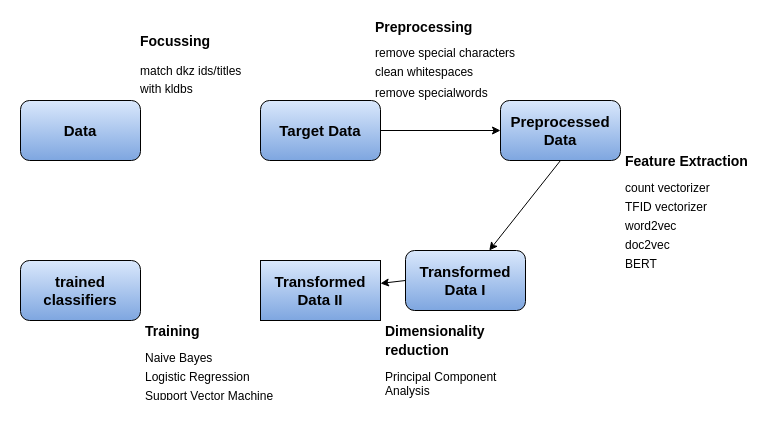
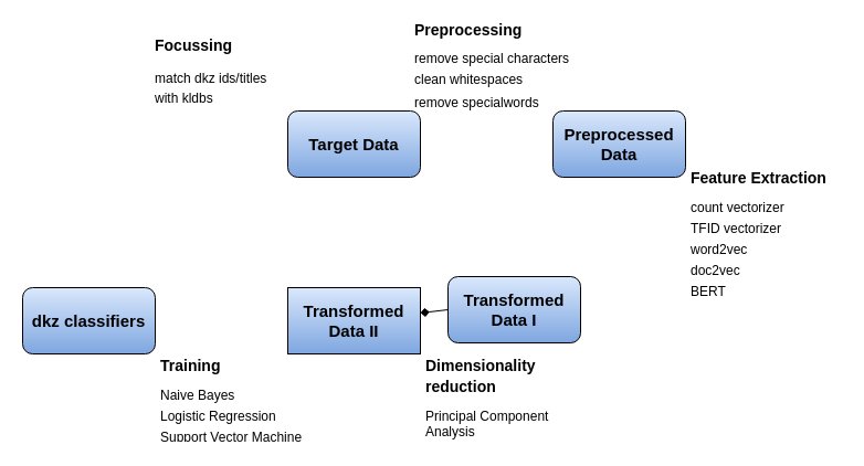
  <mxCell id="0" />
  <mxCell id="1" parent="0" />
- <mxCell id="2" value="&lt;span style=&quot;background-color: transparent&quot;&gt;&lt;font style=&quot;font-size: 15px&quot;&gt;&lt;span style=&quot;font-size: 15px&quot;&gt;Data&lt;/span&gt;&lt;/font&gt;&lt;/span&gt;" style="rounded=1;whiteSpace=wrap;html=1;fontSize=15;fontStyle=1;align=center;fillColor=#dae8fc;strokeColor=default;gradientColor=#7ea6e0;" vertex="1" parent="1"><mxGeometry x="20" y="100" width="120" height="60" as="geometry" /></mxCell>
  <mxCell id="3" value="&lt;font style=&quot;font-size: 15px;&quot;&gt;&lt;span style=&quot;font-size: 15px;&quot;&gt;Target Data&lt;/span&gt;&lt;/font&gt;" style="rounded=1;whiteSpace=wrap;html=1;fontSize=15;fontStyle=1;align=center;fillColor=#dae8fc;strokeColor=#000000;gradientColor=#7ea6e0;" vertex="1" parent="1"><mxGeometry x="260" y="100" width="120" height="60" as="geometry" /></mxCell>
  <mxCell id="4" value="Preprocessed Data" style="rounded=1;whiteSpace=wrap;html=1;fontSize=15;fontStyle=1;align=center;fillColor=#dae8fc;strokeColor=#000000;gradientColor=#7ea6e0;" vertex="1" parent="1"><mxGeometry x="500" y="100" width="120" height="60" as="geometry" /></mxCell>
  <mxCell id="5" value="&lt;div style=&quot;font-size: 15px&quot;&gt;Transformed Data I&lt;br&gt;&lt;/div&gt;" style="rounded=1;whiteSpace=wrap;html=1;fontSize=15;fontStyle=1;align=center;fillColor=#dae8fc;strokeColor=#000000;gradientColor=#7ea6e0;" vertex="1" parent="1"><mxGeometry x="405" y="250" width="120" height="60" as="geometry" /></mxCell>
- <mxCell id="6" value="trained classifiers " style="rounded=1;whiteSpace=wrap;html=1;fontSize=15;fontStyle=1;align=center;fillColor=#dae8fc;strokeColor=#000000;gradientColor=#7ea6e0;" vertex="1" parent="1"><mxGeometry x="20" y="260" width="120" height="60" as="geometry" /></mxCell>
+ <mxCell id="6" value="dkz classifiers " style="rounded=1;whiteSpace=wrap;html=1;fontSize=15;fontStyle=1;align=center;fillColor=#dae8fc;strokeColor=#000000;gradientColor=#7ea6e0;" vertex="1" parent="1"><mxGeometry x="20" y="260" width="120" height="60" as="geometry" /></mxCell>
  <mxCell id="7" value="&lt;div style=&quot;font-size: 15px&quot;&gt;Transformed Data II&lt;br&gt;&lt;/div&gt;" style="whiteSpace=wrap;html=1;fontSize=15;fontStyle=1;align=center;fillColor=#dae8fc;strokeColor=#000000;gradientColor=#7ea6e0;rounded=0;" vertex="1" parent="1"><mxGeometry x="260" y="260" width="120" height="60" as="geometry" /></mxCell>
- <mxCell id="8" value="" style="endArrow=classic;html=1;rounded=0;fontSize=15;exitX=1;exitY=0.5;exitDx=0;exitDy=0;entryX=0;entryY=0.5;entryDx=0;entryDy=0;" edge="1" parent="1" source="3" target="4"><mxGeometry width="50" height="50" relative="1" as="geometry"><mxPoint x="400" y="130" as="sourcePoint" /><mxPoint x="440" y="130" as="targetPoint" /></mxGeometry></mxCell>
- <mxCell id="9" value="" style="endArrow=classic;html=1;rounded=0;fontSize=15;exitX=0.5;exitY=1;exitDx=0;exitDy=0;" edge="1" parent="1" source="4" target="5"><mxGeometry width="50" height="50" relative="1" as="geometry"><mxPoint x="420" y="390" as="sourcePoint" /><mxPoint x="470" y="340" as="targetPoint" /></mxGeometry></mxCell>
- <mxCell id="10" value="" style="endArrow=classic;html=1;rounded=0;fontSize=15;exitX=0;exitY=0.5;exitDx=0;exitDy=0;" edge="1" parent="1" source="5" target="7"><mxGeometry width="50" height="50" relative="1" as="geometry"><mxPoint x="420" y="390" as="sourcePoint" /><mxPoint x="470" y="340" as="targetPoint" /></mxGeometry></mxCell>
+ <mxCell id="10" value="" style="endArrow=diamond;html=1;rounded=0;fontSize=15;exitX=0;exitY=0.5;exitDx=0;exitDy=0;" edge="1" parent="1" source="5" target="7"><mxGeometry width="50" height="50" relative="1" as="geometry"><mxPoint x="420" y="390" as="sourcePoint" /><mxPoint x="470" y="340" as="targetPoint" /></mxGeometry></mxCell>
  <mxCell id="11" value="&lt;h1 style=&quot;font-size: 16px&quot;&gt;&lt;font style=&quot;font-size: 14px&quot;&gt;Focussing&lt;/font&gt;&lt;/h1&gt;&lt;div&gt;&lt;font style=&quot;font-size: 12px&quot;&gt;match dkz ids/titles with kldbs&lt;/font&gt;&lt;br&gt;&lt;/div&gt;" style="text;html=1;spacing=5;spacingTop=-20;whiteSpace=wrap;overflow=hidden;rounded=1;fontSize=15;strokeColor=none;rotation=0;dashed=1;" vertex="1" parent="1"><mxGeometry x="135" y="30" width="130" height="70" as="geometry" /></mxCell>
  <mxCell id="12" value="&lt;h1 style=&quot;font-size: 14px&quot;&gt;Preprocessing &lt;br&gt;&lt;/h1&gt;&lt;div style=&quot;font-size: 12px&quot;&gt;&lt;font style=&quot;font-size: 12px&quot;&gt;r&lt;font style=&quot;font-size: 12px&quot;&gt;emove special characters&lt;/font&gt;&lt;/font&gt;&lt;/div&gt;&lt;div style=&quot;font-size: 4px&quot;&gt;&lt;font style=&quot;font-size: 4px&quot;&gt;&lt;br&gt;&lt;/font&gt;&lt;/div&gt;&lt;div style=&quot;font-size: 12px&quot;&gt;&lt;font style=&quot;font-size: 12px&quot;&gt;&lt;font style=&quot;font-size: 12px&quot;&gt;clean&lt;/font&gt; &lt;font style=&quot;font-size: 12px&quot;&gt;whitespaces&lt;/font&gt;&lt;/font&gt;&lt;/div&gt;&lt;div style=&quot;font-size: 4px&quot;&gt;&lt;font style=&quot;font-size: 4px&quot;&gt;&lt;br&gt;&lt;/font&gt;&lt;/div&gt;&lt;div style=&quot;font-size: 12px&quot;&gt;&lt;font style=&quot;font-size: 12px&quot;&gt;remove specialwords&lt;/font&gt;&lt;font style=&quot;font-size: 14px&quot;&gt;&lt;br&gt;&lt;/font&gt;&lt;/div&gt;" style="text;html=1;strokeColor=none;fillColor=none;spacing=5;spacingTop=-20;whiteSpace=wrap;overflow=hidden;rounded=0;fontSize=15;rotation=0;dashed=1;" vertex="1" parent="1"><mxGeometry x="370" y="20" width="150" height="90" as="geometry" /></mxCell>
  <mxCell id="13" value="&lt;h1 style=&quot;font-size: 16px&quot;&gt;&lt;font style=&quot;font-size: 14px&quot;&gt;Feature Extraction&lt;/font&gt;&lt;br&gt;&lt;/h1&gt;&lt;div style=&quot;font-size: 12px&quot;&gt;&lt;font style=&quot;font-size: 12px&quot;&gt;count vectorizer&lt;/font&gt;&lt;/div&gt;&lt;div style=&quot;font-size: 4px&quot;&gt;&lt;font style=&quot;font-size: 4px&quot;&gt;&lt;br&gt;&lt;/font&gt;&lt;/div&gt;&lt;div style=&quot;font-size: 12px&quot;&gt;&lt;font style=&quot;font-size: 12px&quot;&gt;TFID vectorizer&lt;/font&gt;&lt;/div&gt;&lt;div style=&quot;font-size: 4px&quot;&gt;&lt;font style=&quot;font-size: 4px&quot;&gt;&lt;br&gt;&lt;/font&gt;&lt;/div&gt;&lt;div style=&quot;font-size: 12px&quot;&gt;&lt;font style=&quot;font-size: 12px&quot;&gt;word2vec &lt;br&gt;&lt;/font&gt;&lt;/div&gt;&lt;div style=&quot;font-size: 4px&quot;&gt;&lt;font style=&quot;font-size: 4px&quot;&gt;&lt;br&gt;&lt;/font&gt;&lt;/div&gt;&lt;div style=&quot;font-size: 12px&quot;&gt;&lt;font style=&quot;font-size: 12px&quot;&gt;doc2vec&lt;/font&gt;&lt;/div&gt;&lt;div style=&quot;font-size: 4px&quot;&gt;&lt;font style=&quot;font-size: 4px&quot;&gt;&lt;br&gt;&lt;/font&gt;&lt;/div&gt;&lt;div style=&quot;font-size: 12px&quot;&gt;&lt;font style=&quot;font-size: 12px&quot;&gt;BERT &lt;/font&gt;&lt;br&gt;&lt;/div&gt;" style="text;html=1;strokeColor=none;fillColor=none;spacing=5;spacingTop=-20;whiteSpace=wrap;overflow=hidden;rounded=0;fontSize=15;" vertex="1" parent="1"><mxGeometry x="620" y="150" width="140" height="130" as="geometry" /></mxCell>
  <mxCell id="14" value="&lt;h1 style=&quot;font-size: 16px&quot;&gt;&lt;font style=&quot;font-size: 14px&quot;&gt;Dimensionality&amp;nbsp; reduction &lt;/font&gt;&lt;br&gt;&lt;/h1&gt;&lt;div style=&quot;font-size: 12px&quot;&gt;Principal Component Analysis&lt;br&gt;&lt;/div&gt;&lt;div&gt;&lt;br&gt;&lt;/div&gt;&lt;div&gt;&lt;br&gt;&lt;/div&gt;&lt;div&gt;&lt;br&gt;&lt;/div&gt;&lt;div&gt;&lt;br&gt;&lt;/div&gt;&lt;div&gt;&lt;br&gt;&lt;/div&gt;&lt;div&gt;&lt;br&gt;&lt;/div&gt;&lt;div&gt;&lt;br&gt;&lt;/div&gt;&lt;div&gt;&lt;br&gt;&lt;/div&gt;" style="text;html=1;strokeColor=none;fillColor=none;spacing=5;spacingTop=-20;whiteSpace=wrap;overflow=hidden;rounded=0;fontSize=15;rotation=0;" vertex="1" parent="1"><mxGeometry x="380" y="320" width="130" height="80" as="geometry" /></mxCell>
  <mxCell id="15" value="&lt;h1 style=&quot;font-size: 16px&quot;&gt;&lt;font style=&quot;font-size: 14px&quot;&gt;Training&lt;br&gt;&lt;/font&gt;&lt;/h1&gt;&lt;div style=&quot;font-size: 12px&quot;&gt;&lt;font style=&quot;font-size: 12px&quot;&gt;Naive Bayes&lt;br&gt;&lt;/font&gt;&lt;/div&gt;&lt;div style=&quot;font-size: 4px&quot;&gt;&lt;font style=&quot;font-size: 4px&quot;&gt;&lt;br&gt;&lt;/font&gt;&lt;/div&gt;&lt;div style=&quot;font-size: 12px&quot;&gt;&lt;font style=&quot;font-size: 12px&quot;&gt;Logistic Regression&lt;br&gt;&lt;/font&gt;&lt;/div&gt;&lt;div style=&quot;font-size: 4px&quot;&gt;&lt;font style=&quot;font-size: 4px&quot;&gt;&lt;br&gt;&lt;/font&gt;&lt;/div&gt;&lt;div style=&quot;font-size: 12px&quot;&gt;&lt;font style=&quot;font-size: 12px&quot;&gt;Support Vector Machine&lt;/font&gt;&lt;br&gt;&lt;/div&gt;&lt;div&gt;&lt;br&gt;&lt;/div&gt;&lt;div&gt;&lt;br&gt;&lt;/div&gt;&lt;div&gt;&lt;br&gt;&lt;/div&gt;&lt;div&gt;&lt;br&gt;&lt;/div&gt;&lt;div&gt;&lt;br&gt;&lt;/div&gt;&lt;div&gt;&lt;br&gt;&lt;/div&gt;&lt;div&gt;&lt;br&gt;&lt;/div&gt;&lt;div&gt;&lt;br&gt;&lt;/div&gt;" style="text;html=1;strokeColor=none;fillColor=none;spacing=5;spacingTop=-20;whiteSpace=wrap;overflow=hidden;rounded=0;fontSize=15;rotation=0;" vertex="1" parent="1"><mxGeometry x="140" y="320" width="140" height="80" as="geometry" /></mxCell>
